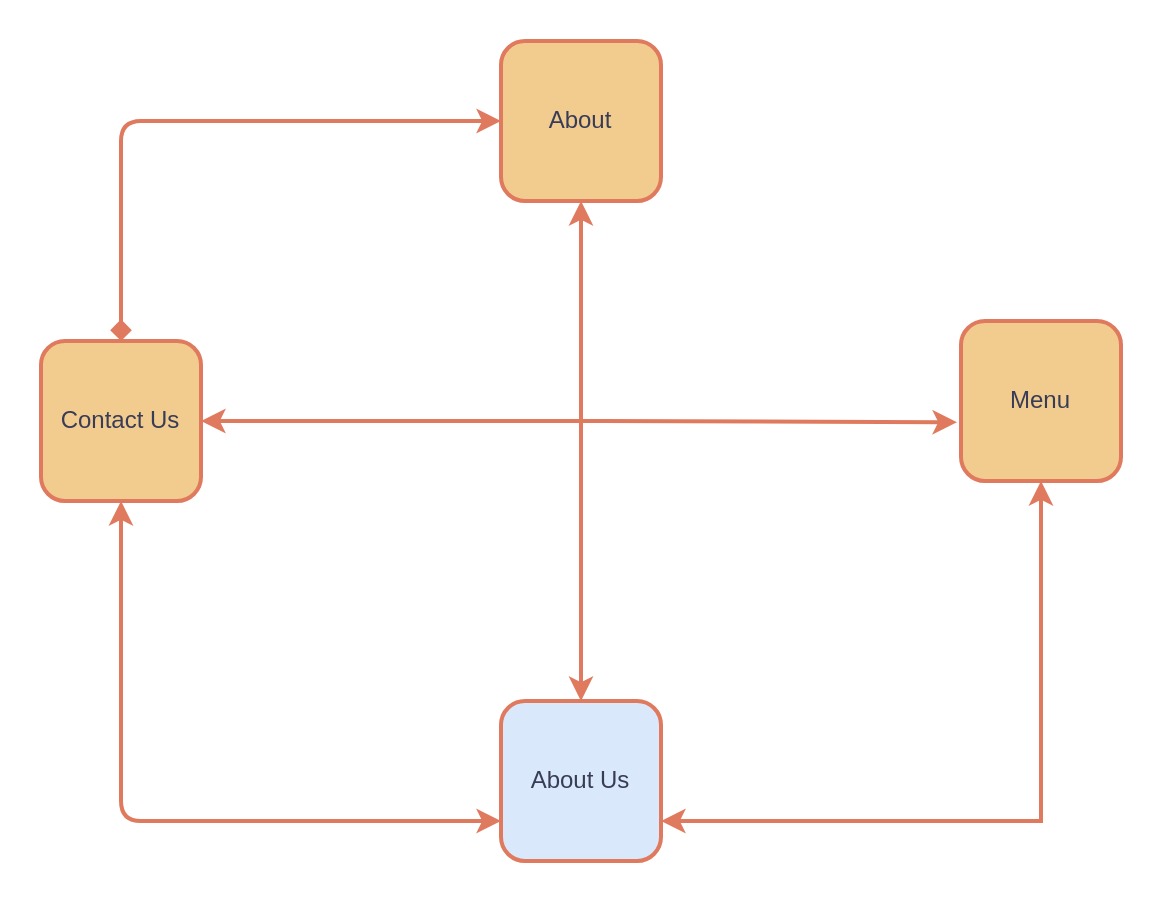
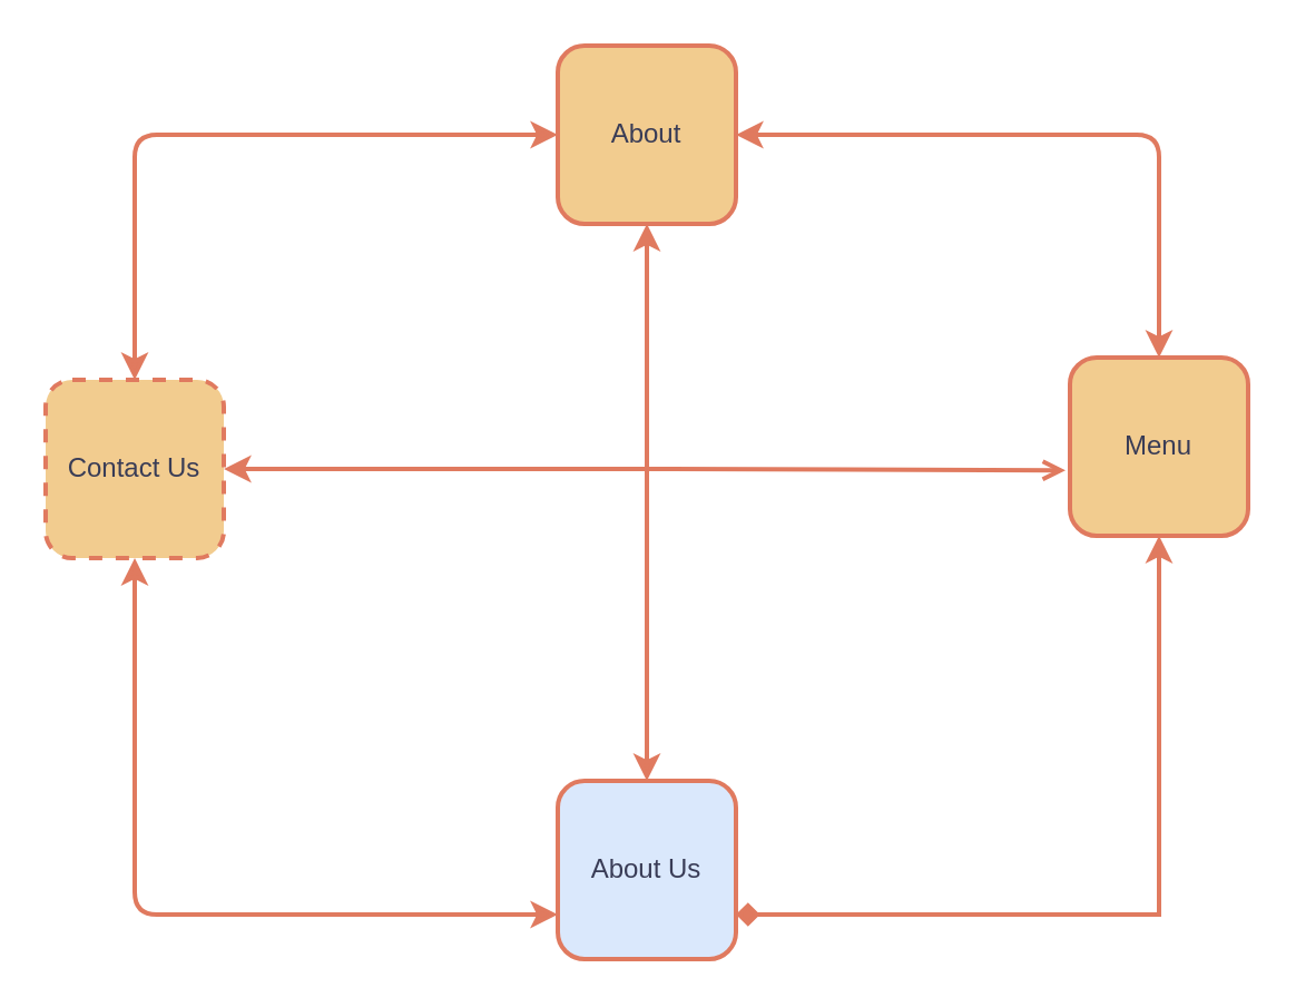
  <mxCell id="0" />
  <mxCell id="1" parent="0" />
- <mxCell id="3" style="edgeStyle=orthogonalEdgeStyle;rounded=1;orthogonalLoop=1;jettySize=auto;html=1;exitX=0;exitY=0.5;exitDx=0;exitDy=0;entryX=0.5;entryY=0;entryDx=0;entryDy=0;startArrow=classic;startFill=1;labelBackgroundColor=none;strokeColor=#E07A5F;fontColor=default;strokeWidth=2;endArrow=diamond;" parent="1" source="5" target="7" edge="1"><mxGeometry relative="1" as="geometry" /></mxCell>
+ <mxCell id="2" style="edgeStyle=orthogonalEdgeStyle;rounded=1;orthogonalLoop=1;jettySize=auto;html=1;exitX=1;exitY=0.5;exitDx=0;exitDy=0;entryX=0.5;entryY=0;entryDx=0;entryDy=0;startArrow=classic;startFill=1;labelBackgroundColor=none;strokeColor=#E07A5F;fontColor=default;strokeWidth=2;" parent="1" source="5" target="9" edge="1"><mxGeometry relative="1" as="geometry" /></mxCell>
+ <mxCell id="3" style="edgeStyle=orthogonalEdgeStyle;rounded=1;orthogonalLoop=1;jettySize=auto;html=1;exitX=0;exitY=0.5;exitDx=0;exitDy=0;entryX=0.5;entryY=0;entryDx=0;entryDy=0;startArrow=classic;startFill=1;labelBackgroundColor=none;strokeColor=#E07A5F;fontColor=default;strokeWidth=2;" parent="1" source="5" target="7" edge="1"><mxGeometry relative="1" as="geometry" /></mxCell>
  <mxCell id="4" style="edgeStyle=orthogonalEdgeStyle;rounded=1;orthogonalLoop=1;jettySize=auto;html=1;exitX=0.5;exitY=1;exitDx=0;exitDy=0;startArrow=classic;startFill=1;labelBackgroundColor=none;strokeColor=#E07A5F;fontColor=default;strokeWidth=2;" parent="1" source="5" target="10" edge="1"><mxGeometry relative="1" as="geometry" /></mxCell>
  <mxCell id="5" value="About" style="whiteSpace=wrap;html=1;aspect=fixed;rounded=1;labelBackgroundColor=none;fillColor=#F2CC8F;strokeColor=#E07A5F;fontColor=#393C56;strokeWidth=2;" parent="1" vertex="1"><mxGeometry x="250" y="20" width="80" height="80" as="geometry" /></mxCell>
  <mxCell id="6" style="edgeStyle=orthogonalEdgeStyle;rounded=1;orthogonalLoop=1;jettySize=auto;html=1;exitX=0.5;exitY=1;exitDx=0;exitDy=0;entryX=0;entryY=0.75;entryDx=0;entryDy=0;startArrow=classic;startFill=1;endArrow=classic;endFill=1;labelBackgroundColor=none;strokeColor=#E07A5F;fontColor=default;strokeWidth=2;" parent="1" source="7" target="10" edge="1"><mxGeometry relative="1" as="geometry" /></mxCell>
- <mxCell id="7" value="Contact Us" style="whiteSpace=wrap;html=1;aspect=fixed;rounded=1;labelBackgroundColor=none;fillColor=#F2CC8F;strokeColor=#E07A5F;fontColor=#393C56;strokeWidth=2;" parent="1" vertex="1"><mxGeometry x="20" y="170" width="80" height="80" as="geometry" /></mxCell>
- <mxCell id="8" style="edgeStyle=orthogonalEdgeStyle;rounded=0;orthogonalLoop=1;jettySize=auto;html=1;exitX=0.5;exitY=1;exitDx=0;exitDy=0;entryX=1;entryY=0.75;entryDx=0;entryDy=0;labelBackgroundColor=none;strokeColor=#E07A5F;fontColor=default;startArrow=classic;startFill=1;strokeWidth=2;" edge="1" parent="1" source="9" target="10"><mxGeometry relative="1" as="geometry" /></mxCell>
+ <mxCell id="7" value="Contact Us" style="whiteSpace=wrap;html=1;aspect=fixed;rounded=1;labelBackgroundColor=none;fillColor=#F2CC8F;strokeColor=#E07A5F;fontColor=#393C56;strokeWidth=2;dashed=1;" parent="1" vertex="1"><mxGeometry x="20" y="170" width="80" height="80" as="geometry" /></mxCell>
+ <mxCell id="8" style="edgeStyle=orthogonalEdgeStyle;rounded=0;orthogonalLoop=1;jettySize=auto;html=1;exitX=0.5;exitY=1;exitDx=0;exitDy=0;entryX=1;entryY=0.75;entryDx=0;entryDy=0;labelBackgroundColor=none;strokeColor=#E07A5F;fontColor=default;startArrow=classic;startFill=1;strokeWidth=2;endArrow=diamond;" edge="1" parent="1" source="9" target="10"><mxGeometry relative="1" as="geometry" /></mxCell>
  <mxCell id="9" value="Menu" style="whiteSpace=wrap;html=1;aspect=fixed;rounded=1;labelBackgroundColor=none;fillColor=#F2CC8F;strokeColor=#E07A5F;fontColor=#393C56;strokeWidth=2;" parent="1" vertex="1"><mxGeometry x="480" y="160" width="80" height="80" as="geometry" /></mxCell>
  <mxCell id="10" value="About Us" style="whiteSpace=wrap;html=1;aspect=fixed;rounded=1;labelBackgroundColor=none;fillColor=#dae8fc;strokeColor=#E07A5F;fontColor=#393C56;strokeWidth=2;" parent="1" vertex="1"><mxGeometry x="250" y="350" width="80" height="80" as="geometry" /></mxCell>
- <mxCell id="11" style="edgeStyle=orthogonalEdgeStyle;rounded=1;orthogonalLoop=1;jettySize=auto;html=1;exitX=1;exitY=0.5;exitDx=0;exitDy=0;entryX=-0.025;entryY=0.633;entryDx=0;entryDy=0;entryPerimeter=0;endArrow=classic;endFill=1;startArrow=classic;startFill=1;labelBackgroundColor=none;strokeColor=#E07A5F;fontColor=default;strokeWidth=2;" parent="1" source="7" target="9" edge="1"><mxGeometry relative="1" as="geometry" /></mxCell>
+ <mxCell id="11" style="edgeStyle=orthogonalEdgeStyle;rounded=1;orthogonalLoop=1;jettySize=auto;html=1;exitX=1;exitY=0.5;exitDx=0;exitDy=0;entryX=-0.025;entryY=0.633;entryDx=0;entryDy=0;entryPerimeter=0;endArrow=open;endFill=1;startArrow=classic;startFill=1;labelBackgroundColor=none;strokeColor=#E07A5F;fontColor=default;strokeWidth=2;" parent="1" source="7" target="9" edge="1"><mxGeometry relative="1" as="geometry" /></mxCell>
